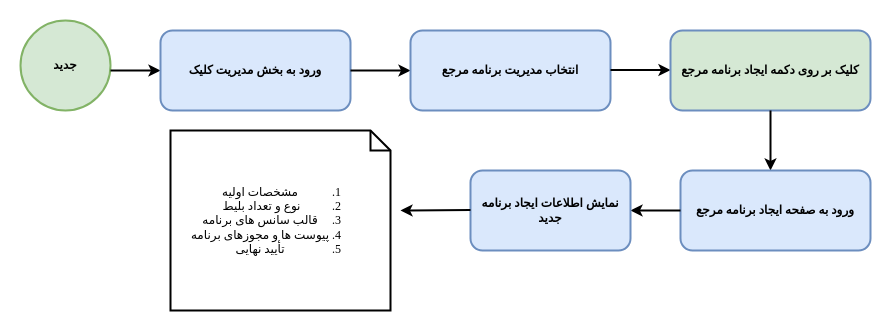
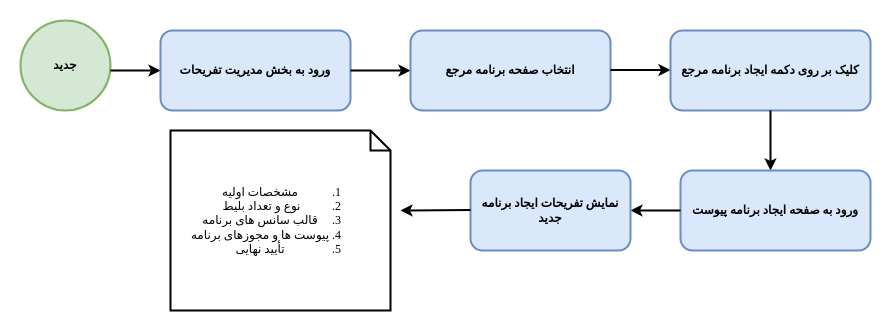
  <mxCell id="0" />
  <mxCell id="1" parent="0" />
  <mxCell id="2" value="&lt;b&gt;&lt;font face=&quot;Tahoma&quot;&gt;جدید&lt;/font&gt;&lt;/b&gt;" style="ellipse;whiteSpace=wrap;html=1;aspect=fixed;fillColor=#d5e8d4;strokeColor=#82b366;strokeWidth=2;" parent="1" vertex="1"><mxGeometry x="20" y="20" width="90" height="90" as="geometry" /></mxCell>
  <mxCell id="3" value="" style="endArrow=classic;html=1;rounded=0;fontFamily=Tahoma;strokeWidth=2;" parent="1" edge="1"><mxGeometry width="50" height="50" relative="1" as="geometry"><mxPoint x="110" y="70" as="sourcePoint" /><mxPoint x="160" y="70" as="targetPoint" /></mxGeometry></mxCell>
- <mxCell id="4" value="&lt;b&gt;ورود به بخش مدیریت کلیک&lt;/b&gt;" style="rounded=1;whiteSpace=wrap;html=1;fontFamily=Tahoma;fillColor=#dae8fc;strokeColor=#6c8ebf;strokeWidth=2;gradientColor=none;" parent="1" vertex="1"><mxGeometry x="160" y="30" width="190" height="80" as="geometry" /></mxCell>
+ <mxCell id="4" value="&lt;b&gt;ورود به بخش مدیریت تفریحات&lt;/b&gt;" style="rounded=1;whiteSpace=wrap;html=1;fontFamily=Tahoma;fillColor=#dae8fc;strokeColor=#6c8ebf;strokeWidth=2;gradientColor=none;" parent="1" vertex="1"><mxGeometry x="160" y="30" width="190" height="80" as="geometry" /></mxCell>
  <mxCell id="5" value="" style="endArrow=classic;html=1;rounded=0;fontFamily=Tahoma;strokeWidth=2;" parent="1" edge="1"><mxGeometry width="50" height="50" relative="1" as="geometry"><mxPoint x="350" y="70" as="sourcePoint" /><mxPoint x="410" y="70" as="targetPoint" /></mxGeometry></mxCell>
- <mxCell id="6" value="&lt;b&gt;انتخاب مدیریت برنامه مرجع&lt;/b&gt;" style="rounded=1;whiteSpace=wrap;html=1;fontFamily=Tahoma;strokeWidth=2;fillColor=#dae8fc;strokeColor=#6c8ebf;" parent="1" vertex="1"><mxGeometry x="410" y="30" width="200" height="80" as="geometry" /></mxCell>
+ <mxCell id="6" value="&lt;b&gt;انتخاب صفحه برنامه مرجع&lt;/b&gt;" style="rounded=1;whiteSpace=wrap;html=1;fontFamily=Tahoma;strokeWidth=2;fillColor=#dae8fc;strokeColor=#6c8ebf;" parent="1" vertex="1"><mxGeometry x="410" y="30" width="200" height="80" as="geometry" /></mxCell>
  <mxCell id="7" value="" style="endArrow=classic;html=1;rounded=0;fontFamily=Tahoma;strokeWidth=2;" parent="1" edge="1"><mxGeometry width="50" height="50" relative="1" as="geometry"><mxPoint x="610" y="69.5" as="sourcePoint" /><mxPoint x="670" y="69.5" as="targetPoint" /></mxGeometry></mxCell>
- <mxCell id="8" value="&lt;b&gt;کلیک بر روی دکمه ایجاد برنامه مرجع&lt;/b&gt;" style="rounded=1;whiteSpace=wrap;html=1;fontFamily=Tahoma;strokeWidth=2;fillColor=#d5e8d4;strokeColor=#6c8ebf;" parent="1" vertex="1"><mxGeometry x="670" y="30" width="200" height="80" as="geometry" /></mxCell>
+ <mxCell id="8" value="&lt;b&gt;کلیک بر روی دکمه ایجاد برنامه مرجع&lt;/b&gt;" style="rounded=1;whiteSpace=wrap;html=1;fontFamily=Tahoma;strokeWidth=2;fillColor=#dae8fc;strokeColor=#6c8ebf;" parent="1" vertex="1"><mxGeometry x="670" y="30" width="200" height="80" as="geometry" /></mxCell>
  <mxCell id="9" value="" style="endArrow=classic;html=1;rounded=0;fontFamily=Tahoma;strokeWidth=2;" parent="1" edge="1"><mxGeometry width="50" height="50" relative="1" as="geometry"><mxPoint x="770" y="110" as="sourcePoint" /><mxPoint x="770" y="170" as="targetPoint" /></mxGeometry></mxCell>
- <mxCell id="10" value="&lt;b&gt;ورود به صفحه ایجاد برنامه مرجع&lt;/b&gt;" style="rounded=1;whiteSpace=wrap;html=1;fontFamily=Tahoma;strokeWidth=2;fillColor=#dae8fc;strokeColor=#6c8ebf;" parent="1" vertex="1"><mxGeometry x="680" y="170" width="190" height="80" as="geometry" /></mxCell>
+ <mxCell id="10" value="&lt;b&gt;ورود به صفحه ایجاد برنامه پیوست&lt;/b&gt;" style="rounded=1;whiteSpace=wrap;html=1;fontFamily=Tahoma;strokeWidth=2;fillColor=#dae8fc;strokeColor=#6c8ebf;" parent="1" vertex="1"><mxGeometry x="680" y="170" width="190" height="80" as="geometry" /></mxCell>
  <mxCell id="11" value="" style="endArrow=classic;html=1;rounded=0;fontFamily=Tahoma;strokeWidth=2;" parent="1" edge="1"><mxGeometry width="50" height="50" relative="1" as="geometry"><mxPoint x="680" y="210" as="sourcePoint" /><mxPoint x="630" y="210" as="targetPoint" /></mxGeometry></mxCell>
- <mxCell id="12" value="&lt;b&gt;نمایش اطلاعات ایجاد برنامه جدید&lt;/b&gt;" style="rounded=1;whiteSpace=wrap;html=1;fontFamily=Tahoma;strokeWidth=2;fillColor=#dae8fc;strokeColor=#6c8ebf;" parent="1" vertex="1"><mxGeometry x="470" y="170" width="160" height="80" as="geometry" /></mxCell>
+ <mxCell id="12" value="&lt;b&gt;نمایش تفریحات ایجاد برنامه جدید&lt;/b&gt;" style="rounded=1;whiteSpace=wrap;html=1;fontFamily=Tahoma;strokeWidth=2;fillColor=#dae8fc;strokeColor=#6c8ebf;" parent="1" vertex="1"><mxGeometry x="470" y="170" width="160" height="80" as="geometry" /></mxCell>
  <mxCell id="13" value="" style="endArrow=classic;html=1;rounded=0;fontFamily=Tahoma;strokeWidth=2;" parent="1" edge="1"><mxGeometry width="50" height="50" relative="1" as="geometry"><mxPoint x="470" y="209.5" as="sourcePoint" /><mxPoint x="400" y="210" as="targetPoint" /></mxGeometry></mxCell>
  <mxCell id="14" value="&lt;ol&gt;&lt;li&gt;&lt;span style=&quot;background-color: initial;&quot;&gt;مشخصات اولیه&lt;/span&gt;&lt;br&gt;&lt;/li&gt;&lt;li&gt;&lt;span style=&quot;background-color: initial;&quot;&gt;نوع و تعداد بلیط&amp;nbsp;&lt;/span&gt;&lt;/li&gt;&lt;li&gt;&lt;span style=&quot;background-color: initial;&quot;&gt;قالب سانس های برنامه&lt;/span&gt;&lt;/li&gt;&lt;li&gt;&lt;span style=&quot;background-color: initial;&quot;&gt;پیوست ها و مجوزهای برنامه&lt;/span&gt;&lt;/li&gt;&lt;li&gt;&lt;span style=&quot;background-color: initial;&quot;&gt;تأیید نهایی&lt;/span&gt;&lt;/li&gt;&lt;/ol&gt;" style="shape=note;size=20;whiteSpace=wrap;html=1;fontFamily=Tahoma;strokeWidth=2;horizontal=1;align=center;verticalAlign=middle;textDirection=rtl;" parent="1" vertex="1"><mxGeometry x="170" y="130" width="220" height="180" as="geometry" /></mxCell>
